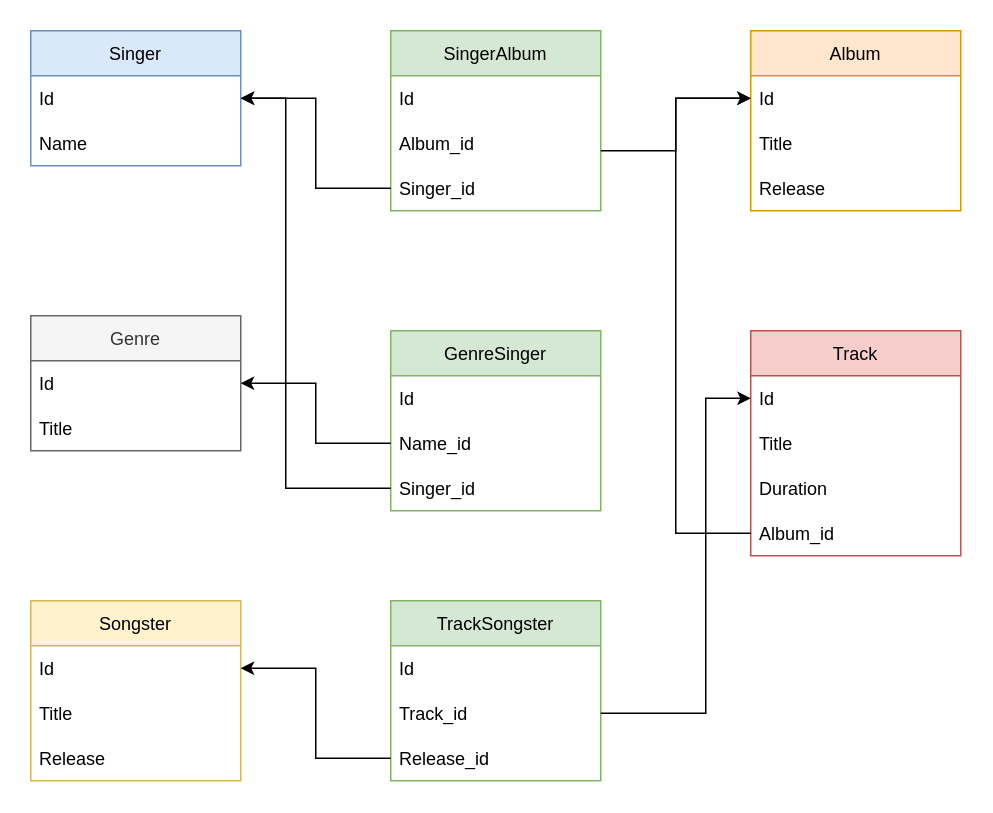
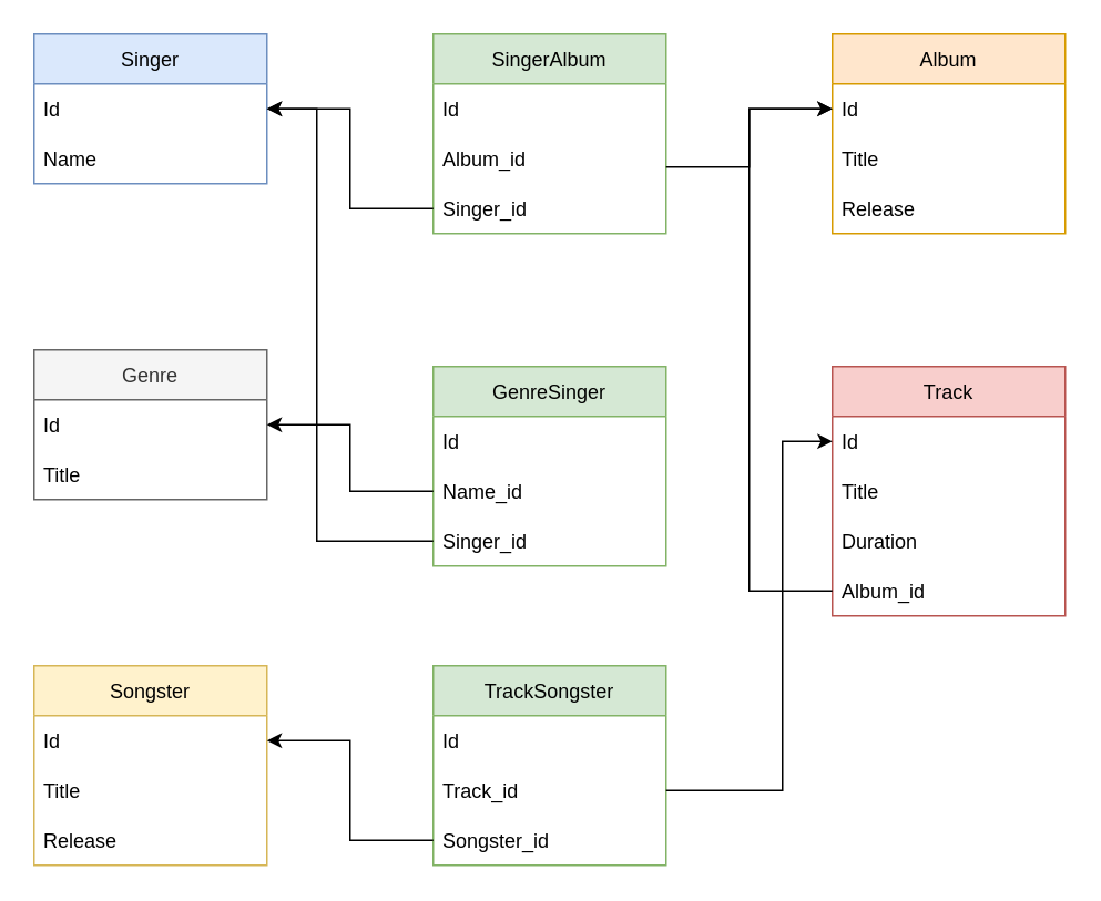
  <mxCell id="0" />
  <mxCell id="1" parent="0" />
  <mxCell id="2" value="Album" style="swimlane;fontStyle=0;childLayout=stackLayout;horizontal=1;startSize=30;horizontalStack=0;resizeParent=1;resizeParentMax=0;resizeLast=0;collapsible=1;marginBottom=0;fillColor=#ffe6cc;strokeColor=#d79b00;" vertex="1" parent="1"><mxGeometry x="500" y="20" width="140" height="120" as="geometry" /></mxCell>
  <mxCell id="3" value="Id" style="text;strokeColor=none;fillColor=none;align=left;verticalAlign=middle;spacingLeft=4;spacingRight=4;overflow=hidden;points=[[0,0.5],[1,0.5]];portConstraint=eastwest;rotatable=0;" vertex="1" parent="2"><mxGeometry y="30" width="140" height="30" as="geometry" /></mxCell>
  <mxCell id="4" value="Title" style="text;strokeColor=none;fillColor=none;align=left;verticalAlign=middle;spacingLeft=4;spacingRight=4;overflow=hidden;points=[[0,0.5],[1,0.5]];portConstraint=eastwest;rotatable=0;" vertex="1" parent="2"><mxGeometry y="60" width="140" height="30" as="geometry" /></mxCell>
  <mxCell id="5" value="Release" style="text;strokeColor=none;fillColor=none;align=left;verticalAlign=middle;spacingLeft=4;spacingRight=4;overflow=hidden;points=[[0,0.5],[1,0.5]];portConstraint=eastwest;rotatable=0;" vertex="1" parent="2"><mxGeometry y="90" width="140" height="30" as="geometry" /></mxCell>
  <mxCell id="6" value="SingerAlbum" style="swimlane;fontStyle=0;childLayout=stackLayout;horizontal=1;startSize=30;horizontalStack=0;resizeParent=1;resizeParentMax=0;resizeLast=0;collapsible=1;marginBottom=0;fillColor=#d5e8d4;strokeColor=#82b366;" vertex="1" parent="1"><mxGeometry x="260" y="20" width="140" height="120" as="geometry" /></mxCell>
  <mxCell id="7" value="Id" style="text;strokeColor=none;fillColor=none;align=left;verticalAlign=middle;spacingLeft=4;spacingRight=4;overflow=hidden;points=[[0,0.5],[1,0.5]];portConstraint=eastwest;rotatable=0;" vertex="1" parent="6"><mxGeometry y="30" width="140" height="30" as="geometry" /></mxCell>
  <mxCell id="8" value="Album_id" style="text;strokeColor=none;fillColor=none;align=left;verticalAlign=middle;spacingLeft=4;spacingRight=4;overflow=hidden;points=[[0,0.5],[1,0.5]];portConstraint=eastwest;rotatable=0;" vertex="1" parent="6"><mxGeometry y="60" width="140" height="30" as="geometry" /></mxCell>
  <mxCell id="9" value="Singer_id" style="text;strokeColor=none;fillColor=none;align=left;verticalAlign=middle;spacingLeft=4;spacingRight=4;overflow=hidden;points=[[0,0.5],[1,0.5]];portConstraint=eastwest;rotatable=0;" vertex="1" parent="6"><mxGeometry y="90" width="140" height="30" as="geometry" /></mxCell>
  <mxCell id="10" value="Singer" style="swimlane;fontStyle=0;childLayout=stackLayout;horizontal=1;startSize=30;horizontalStack=0;resizeParent=1;resizeParentMax=0;resizeLast=0;collapsible=1;marginBottom=0;fillColor=#dae8fc;strokeColor=#6c8ebf;" vertex="1" parent="1"><mxGeometry x="20" y="20" width="140" height="90" as="geometry" /></mxCell>
  <mxCell id="11" value="Id" style="text;strokeColor=none;fillColor=none;align=left;verticalAlign=middle;spacingLeft=4;spacingRight=4;overflow=hidden;points=[[0,0.5],[1,0.5]];portConstraint=eastwest;rotatable=0;" vertex="1" parent="10"><mxGeometry y="30" width="140" height="30" as="geometry" /></mxCell>
  <mxCell id="12" value="Name" style="text;strokeColor=none;fillColor=none;align=left;verticalAlign=middle;spacingLeft=4;spacingRight=4;overflow=hidden;points=[[0,0.5],[1,0.5]];portConstraint=eastwest;rotatable=0;" vertex="1" parent="10"><mxGeometry y="60" width="140" height="30" as="geometry" /></mxCell>
  <mxCell id="13" value="Genre" style="swimlane;fontStyle=0;childLayout=stackLayout;horizontal=1;startSize=30;horizontalStack=0;resizeParent=1;resizeParentMax=0;resizeLast=0;collapsible=1;marginBottom=0;fillColor=#f5f5f5;strokeColor=#666666;fontColor=#333333;" vertex="1" parent="1"><mxGeometry x="20" y="210" width="140" height="90" as="geometry" /></mxCell>
  <mxCell id="14" value="Id" style="text;strokeColor=none;fillColor=none;align=left;verticalAlign=middle;spacingLeft=4;spacingRight=4;overflow=hidden;points=[[0,0.5],[1,0.5]];portConstraint=eastwest;rotatable=0;" vertex="1" parent="13"><mxGeometry y="30" width="140" height="30" as="geometry" /></mxCell>
  <mxCell id="15" value="Title" style="text;strokeColor=none;fillColor=none;align=left;verticalAlign=middle;spacingLeft=4;spacingRight=4;overflow=hidden;points=[[0,0.5],[1,0.5]];portConstraint=eastwest;rotatable=0;" vertex="1" parent="13"><mxGeometry y="60" width="140" height="30" as="geometry" /></mxCell>
  <mxCell id="16" value="GenreSinger" style="swimlane;fontStyle=0;childLayout=stackLayout;horizontal=1;startSize=30;horizontalStack=0;resizeParent=1;resizeParentMax=0;resizeLast=0;collapsible=1;marginBottom=0;fillColor=#d5e8d4;strokeColor=#82b366;" vertex="1" parent="1"><mxGeometry x="260" y="220" width="140" height="120" as="geometry" /></mxCell>
  <mxCell id="17" value="Id" style="text;strokeColor=none;fillColor=none;align=left;verticalAlign=middle;spacingLeft=4;spacingRight=4;overflow=hidden;points=[[0,0.5],[1,0.5]];portConstraint=eastwest;rotatable=0;" vertex="1" parent="16"><mxGeometry y="30" width="140" height="30" as="geometry" /></mxCell>
  <mxCell id="18" value="Name_id" style="text;strokeColor=none;fillColor=none;align=left;verticalAlign=middle;spacingLeft=4;spacingRight=4;overflow=hidden;points=[[0,0.5],[1,0.5]];portConstraint=eastwest;rotatable=0;" vertex="1" parent="16"><mxGeometry y="60" width="140" height="30" as="geometry" /></mxCell>
  <mxCell id="19" value="Singer_id" style="text;strokeColor=none;fillColor=none;align=left;verticalAlign=middle;spacingLeft=4;spacingRight=4;overflow=hidden;points=[[0,0.5],[1,0.5]];portConstraint=eastwest;rotatable=0;" vertex="1" parent="16"><mxGeometry y="90" width="140" height="30" as="geometry" /></mxCell>
  <mxCell id="20" value="Songster" style="swimlane;fontStyle=0;childLayout=stackLayout;horizontal=1;startSize=30;horizontalStack=0;resizeParent=1;resizeParentMax=0;resizeLast=0;collapsible=1;marginBottom=0;fillColor=#fff2cc;strokeColor=#d6b656;" vertex="1" parent="1"><mxGeometry x="20" y="400" width="140" height="120" as="geometry" /></mxCell>
  <mxCell id="21" value="Id" style="text;strokeColor=none;fillColor=none;align=left;verticalAlign=middle;spacingLeft=4;spacingRight=4;overflow=hidden;points=[[0,0.5],[1,0.5]];portConstraint=eastwest;rotatable=0;" vertex="1" parent="20"><mxGeometry y="30" width="140" height="30" as="geometry" /></mxCell>
  <mxCell id="22" value="Title" style="text;strokeColor=none;fillColor=none;align=left;verticalAlign=middle;spacingLeft=4;spacingRight=4;overflow=hidden;points=[[0,0.5],[1,0.5]];portConstraint=eastwest;rotatable=0;" vertex="1" parent="20"><mxGeometry y="60" width="140" height="30" as="geometry" /></mxCell>
  <mxCell id="23" value="Release" style="text;strokeColor=none;fillColor=none;align=left;verticalAlign=middle;spacingLeft=4;spacingRight=4;overflow=hidden;points=[[0,0.5],[1,0.5]];portConstraint=eastwest;rotatable=0;" vertex="1" parent="20"><mxGeometry y="90" width="140" height="30" as="geometry" /></mxCell>
  <mxCell id="24" value="TrackSongster" style="swimlane;fontStyle=0;childLayout=stackLayout;horizontal=1;startSize=30;horizontalStack=0;resizeParent=1;resizeParentMax=0;resizeLast=0;collapsible=1;marginBottom=0;fillColor=#d5e8d4;strokeColor=#82b366;" vertex="1" parent="1"><mxGeometry x="260" y="400" width="140" height="120" as="geometry" /></mxCell>
  <mxCell id="25" value="Id" style="text;strokeColor=none;fillColor=none;align=left;verticalAlign=middle;spacingLeft=4;spacingRight=4;overflow=hidden;points=[[0,0.5],[1,0.5]];portConstraint=eastwest;rotatable=0;" vertex="1" parent="24"><mxGeometry y="30" width="140" height="30" as="geometry" /></mxCell>
  <mxCell id="26" value="Track_id" style="text;strokeColor=none;fillColor=none;align=left;verticalAlign=middle;spacingLeft=4;spacingRight=4;overflow=hidden;points=[[0,0.5],[1,0.5]];portConstraint=eastwest;rotatable=0;" vertex="1" parent="24"><mxGeometry y="60" width="140" height="30" as="geometry" /></mxCell>
- <mxCell id="27" value="Release_id" style="text;strokeColor=none;fillColor=none;align=left;verticalAlign=middle;spacingLeft=4;spacingRight=4;overflow=hidden;points=[[0,0.5],[1,0.5]];portConstraint=eastwest;rotatable=0;" vertex="1" parent="24"><mxGeometry y="90" width="140" height="30" as="geometry" /></mxCell>
+ <mxCell id="27" value="Songster_id" style="text;strokeColor=none;fillColor=none;align=left;verticalAlign=middle;spacingLeft=4;spacingRight=4;overflow=hidden;points=[[0,0.5],[1,0.5]];portConstraint=eastwest;rotatable=0;" vertex="1" parent="24"><mxGeometry y="90" width="140" height="30" as="geometry" /></mxCell>
  <mxCell id="28" value="Track" style="swimlane;fontStyle=0;childLayout=stackLayout;horizontal=1;startSize=30;horizontalStack=0;resizeParent=1;resizeParentMax=0;resizeLast=0;collapsible=1;marginBottom=0;fillColor=#f8cecc;strokeColor=#b85450;" vertex="1" parent="1"><mxGeometry x="500" y="220" width="140" height="150" as="geometry" /></mxCell>
  <mxCell id="29" value="Id" style="text;strokeColor=none;fillColor=none;align=left;verticalAlign=middle;spacingLeft=4;spacingRight=4;overflow=hidden;points=[[0,0.5],[1,0.5]];portConstraint=eastwest;rotatable=0;" vertex="1" parent="28"><mxGeometry y="30" width="140" height="30" as="geometry" /></mxCell>
  <mxCell id="30" value="Title" style="text;strokeColor=none;fillColor=none;align=left;verticalAlign=middle;spacingLeft=4;spacingRight=4;overflow=hidden;points=[[0,0.5],[1,0.5]];portConstraint=eastwest;rotatable=0;" vertex="1" parent="28"><mxGeometry y="60" width="140" height="30" as="geometry" /></mxCell>
  <mxCell id="31" value="Duration" style="text;strokeColor=none;fillColor=none;align=left;verticalAlign=middle;spacingLeft=4;spacingRight=4;overflow=hidden;points=[[0,0.5],[1,0.5]];portConstraint=eastwest;rotatable=0;" vertex="1" parent="28"><mxGeometry y="90" width="140" height="30" as="geometry" /></mxCell>
  <mxCell id="32" value="Album_id" style="text;strokeColor=none;fillColor=none;align=left;verticalAlign=middle;spacingLeft=4;spacingRight=4;overflow=hidden;points=[[0,0.5],[1,0.5]];portConstraint=eastwest;rotatable=0;" vertex="1" parent="28"><mxGeometry y="120" width="140" height="30" as="geometry" /></mxCell>
  <mxCell id="33" value="" style="edgeStyle=elbowEdgeStyle;elbow=horizontal;endArrow=classic;html=1;rounded=0;entryX=1;entryY=0.5;entryDx=0;entryDy=0;exitX=0;exitY=0.5;exitDx=0;exitDy=0;" edge="1" parent="1" source="19" target="11"><mxGeometry width="50" height="50" relative="1" as="geometry"><mxPoint x="160" y="320" as="sourcePoint" /><mxPoint x="210" y="70" as="targetPoint" /><Array as="points"><mxPoint x="190" y="190" /></Array></mxGeometry></mxCell>
  <mxCell id="34" value="" style="edgeStyle=elbowEdgeStyle;elbow=horizontal;endArrow=classic;html=1;rounded=0;exitX=0;exitY=0.5;exitDx=0;exitDy=0;" edge="1" parent="1" source="18"><mxGeometry width="50" height="50" relative="1" as="geometry"><mxPoint x="160" y="290" as="sourcePoint" /><mxPoint x="160" y="255" as="targetPoint" /><Array as="points"><mxPoint x="210" y="280" /></Array></mxGeometry></mxCell>
  <mxCell id="35" value="" style="edgeStyle=elbowEdgeStyle;elbow=horizontal;endArrow=classic;html=1;rounded=0;exitX=0;exitY=0.5;exitDx=0;exitDy=0;entryX=1;entryY=0.5;entryDx=0;entryDy=0;" edge="1" parent="1" source="9" target="11"><mxGeometry width="50" height="50" relative="1" as="geometry"><mxPoint x="120" y="150" as="sourcePoint" /><mxPoint x="160" y="70" as="targetPoint" /><Array as="points"><mxPoint x="210" y="60" /><mxPoint x="210" y="100" /></Array></mxGeometry></mxCell>
  <mxCell id="36" value="" style="edgeStyle=elbowEdgeStyle;elbow=horizontal;endArrow=classic;html=1;rounded=0;entryX=0;entryY=0.5;entryDx=0;entryDy=0;exitX=1;exitY=0.667;exitDx=0;exitDy=0;exitPerimeter=0;" edge="1" parent="1" source="8" target="3"><mxGeometry width="50" height="50" relative="1" as="geometry"><mxPoint x="400" y="90" as="sourcePoint" /><mxPoint x="450" y="40" as="targetPoint" /></mxGeometry></mxCell>
  <mxCell id="37" value="" style="edgeStyle=elbowEdgeStyle;elbow=horizontal;endArrow=classic;html=1;rounded=0;exitX=0;exitY=0.5;exitDx=0;exitDy=0;entryX=0;entryY=0.5;entryDx=0;entryDy=0;" edge="1" parent="1" source="32" target="3"><mxGeometry width="50" height="50" relative="1" as="geometry"><mxPoint x="420" y="210" as="sourcePoint" /><mxPoint x="470" y="160" as="targetPoint" /><Array as="points"><mxPoint x="450" y="250" /></Array></mxGeometry></mxCell>
  <mxCell id="38" value="" style="edgeStyle=elbowEdgeStyle;elbow=horizontal;endArrow=classic;html=1;rounded=0;exitX=1;exitY=0.5;exitDx=0;exitDy=0;entryX=0;entryY=0.5;entryDx=0;entryDy=0;" edge="1" parent="1" source="26" target="29"><mxGeometry width="50" height="50" relative="1" as="geometry"><mxPoint x="370" y="300" as="sourcePoint" /><mxPoint x="420" y="250" as="targetPoint" /><Array as="points"><mxPoint x="470" y="380" /></Array></mxGeometry></mxCell>
  <mxCell id="39" value="" style="edgeStyle=elbowEdgeStyle;elbow=horizontal;endArrow=classic;html=1;rounded=0;exitX=0;exitY=0.5;exitDx=0;exitDy=0;entryX=1;entryY=0.5;entryDx=0;entryDy=0;" edge="1" parent="1" source="27" target="21"><mxGeometry width="50" height="50" relative="1" as="geometry"><mxPoint x="180" y="500" as="sourcePoint" /><mxPoint x="230" y="450" as="targetPoint" /></mxGeometry></mxCell>
